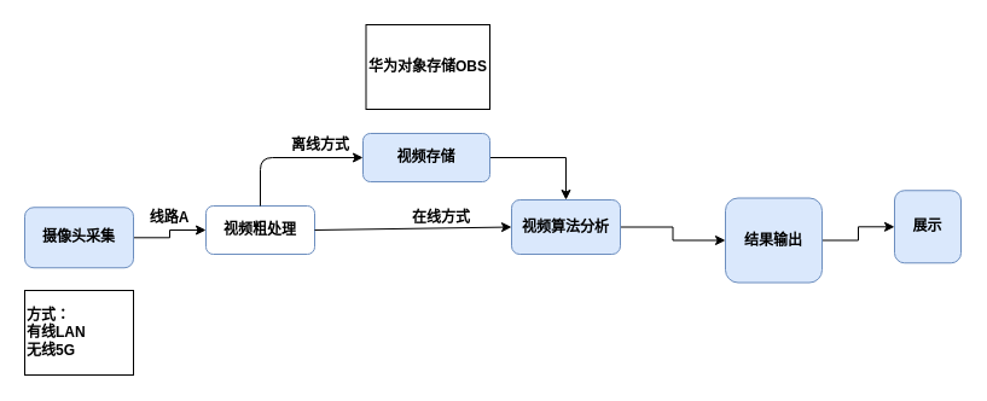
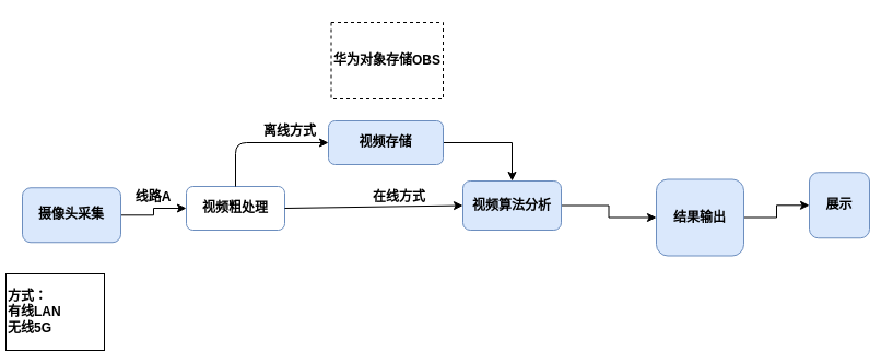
  <mxCell id="0" />
  <mxCell id="1" parent="0" />
  <mxCell id="2" value="" style="edgeStyle=orthogonalEdgeStyle;rounded=0;orthogonalLoop=1;jettySize=auto;html=1;fontStyle=1" edge="1" parent="1" source="3" target="5"><mxGeometry relative="1" as="geometry" /></mxCell>
  <mxCell id="3" value="摄像头采集" style="rounded=1;whiteSpace=wrap;html=1;fillColor=#dae8fc;strokeColor=#6c8ebf;fontStyle=1" vertex="1" parent="1"><mxGeometry x="20" y="171.25" width="90" height="50" as="geometry" /></mxCell>
- <mxCell id="4" value="方式：&lt;br&gt;有线LAN&lt;br&gt;无线5G" style="rounded=0;whiteSpace=wrap;html=1;align=left;fontStyle=1" vertex="1" parent="1"><mxGeometry x="20" y="240" width="90" height="70" as="geometry" /></mxCell>
+ <mxCell id="4" value="方式：&lt;br&gt;有线LAN&lt;br&gt;无线5G" style="rounded=0;whiteSpace=wrap;html=1;align=left;fontStyle=1" vertex="1" parent="1"><mxGeometry x="5" y="250" width="90" height="70" as="geometry" /></mxCell>
  <mxCell id="5" value="视频粗处理" style="rounded=1;whiteSpace=wrap;html=1;fillColor=#ffffff;strokeColor=#6c8ebf;fontStyle=1;" vertex="1" parent="1"><mxGeometry x="170" y="170" width="90" height="40" as="geometry" /></mxCell>
  <mxCell id="6" value="线路A" style="text;html=1;strokeColor=none;fillColor=none;align=center;verticalAlign=middle;whiteSpace=wrap;rounded=0;fontStyle=1" vertex="1" parent="1"><mxGeometry x="120" y="170" width="40" height="20" as="geometry" /></mxCell>
  <mxCell id="7" value="" style="edgeStyle=orthogonalEdgeStyle;rounded=0;orthogonalLoop=1;jettySize=auto;html=1;fontStyle=1" edge="1" parent="1" source="8" target="13"><mxGeometry relative="1" as="geometry" /></mxCell>
  <mxCell id="8" value="视频存储" style="whiteSpace=wrap;html=1;rounded=1;fillColor=#dae8fc;strokeColor=#6c8ebf;fontStyle=1" vertex="1" parent="1"><mxGeometry x="300" y="110" width="105" height="40" as="geometry" /></mxCell>
  <mxCell id="9" value="" style="endArrow=classic;html=1;entryX=0;entryY=0.5;entryDx=0;entryDy=0;exitX=0.5;exitY=0;exitDx=0;exitDy=0;fontStyle=1" edge="1" parent="1" source="5" target="8"><mxGeometry width="50" height="50" relative="1" as="geometry"><mxPoint x="270" y="190" as="sourcePoint" /><mxPoint x="320" y="140" as="targetPoint" /><Array as="points"><mxPoint x="215" y="130" /></Array></mxGeometry></mxCell>
  <mxCell id="10" value="离线方式" style="text;html=1;strokeColor=none;fillColor=none;align=center;verticalAlign=middle;whiteSpace=wrap;rounded=0;fontStyle=1" vertex="1" parent="1"><mxGeometry x="240" y="110" width="50" height="20" as="geometry" /></mxCell>
- <mxCell id="11" value="华为对象存储OBS" style="rounded=0;whiteSpace=wrap;html=1;align=left;fontStyle=1" vertex="1" parent="1"><mxGeometry x="302.5" y="20" width="102.5" height="70" as="geometry" /></mxCell>
+ <mxCell id="11" value="华为对象存储OBS" style="rounded=0;whiteSpace=wrap;html=1;align=left;fontStyle=1;dashed=1;" vertex="1" parent="1"><mxGeometry x="302.5" y="20" width="102.5" height="70" as="geometry" /></mxCell>
  <mxCell id="12" value="" style="edgeStyle=orthogonalEdgeStyle;rounded=0;orthogonalLoop=1;jettySize=auto;html=1;fontStyle=1" edge="1" parent="1" source="13" target="17"><mxGeometry relative="1" as="geometry" /></mxCell>
  <mxCell id="13" value="视频算法分析" style="whiteSpace=wrap;html=1;rounded=1;fillColor=#dae8fc;strokeColor=#6c8ebf;fontStyle=1" vertex="1" parent="1"><mxGeometry x="423" y="165" width="90" height="45" as="geometry" /></mxCell>
  <mxCell id="14" value="" style="endArrow=classic;html=1;exitX=1;exitY=0.5;exitDx=0;exitDy=0;entryX=0;entryY=0.5;entryDx=0;entryDy=0;fontStyle=1" edge="1" parent="1" source="5" target="13"><mxGeometry width="50" height="50" relative="1" as="geometry"><mxPoint x="280" y="250" as="sourcePoint" /><mxPoint x="480" y="190" as="targetPoint" /></mxGeometry></mxCell>
  <mxCell id="15" value="在线方式" style="text;html=1;strokeColor=none;fillColor=none;align=center;verticalAlign=middle;whiteSpace=wrap;rounded=0;fontStyle=1" vertex="1" parent="1"><mxGeometry x="340" y="170" width="50" height="20" as="geometry" /></mxCell>
  <mxCell id="16" value="" style="edgeStyle=orthogonalEdgeStyle;rounded=0;orthogonalLoop=1;jettySize=auto;html=1;fontStyle=1" edge="1" parent="1" source="17" target="18"><mxGeometry relative="1" as="geometry" /></mxCell>
  <mxCell id="17" value="结果输出" style="whiteSpace=wrap;html=1;rounded=1;fillColor=#dae8fc;strokeColor=#6c8ebf;fontStyle=1" vertex="1" parent="1"><mxGeometry x="600" y="163.5" width="80" height="70" as="geometry" /></mxCell>
  <mxCell id="18" value="展示" style="whiteSpace=wrap;html=1;rounded=1;fillColor=#dae8fc;strokeColor=#6c8ebf;fontStyle=1" vertex="1" parent="1"><mxGeometry x="740" y="157.25" width="55" height="60" as="geometry" /></mxCell>
